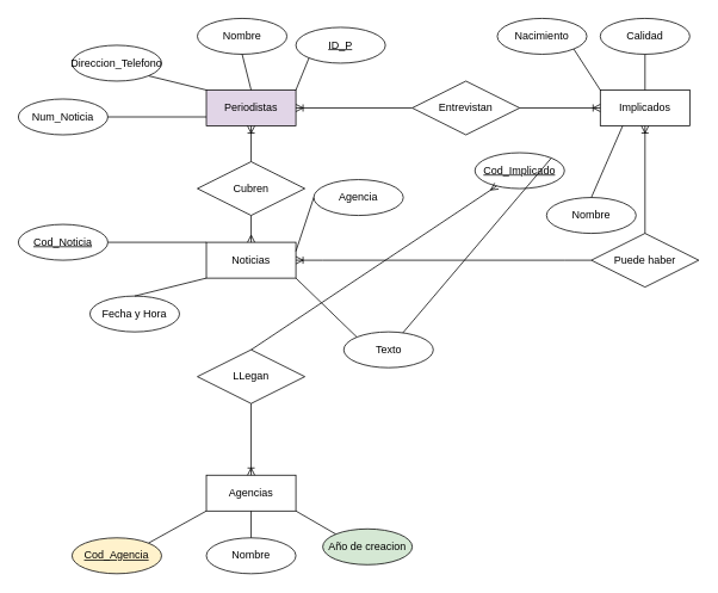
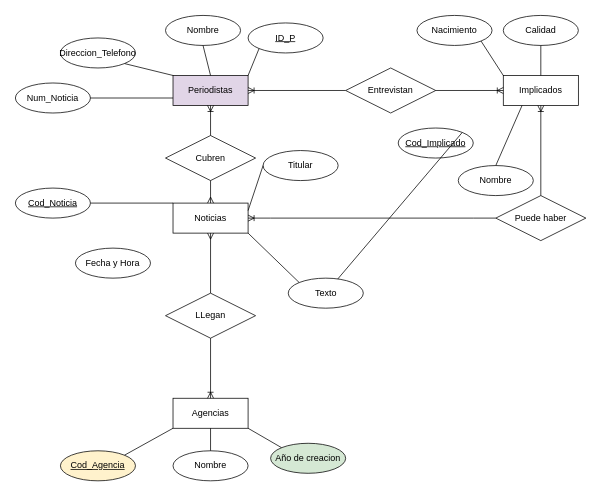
  <mxCell id="0" />
  <mxCell id="1" parent="0" />
  <mxCell id="2" value="Periodistas" style="whiteSpace=wrap;html=1;align=center;fillColor=#e1d5e7;" vertex="1" parent="1"><mxGeometry x="230" y="100" width="100" height="40" as="geometry" /></mxCell>
  <mxCell id="3" value="Nombre" style="ellipse;whiteSpace=wrap;html=1;align=center;" vertex="1" parent="1"><mxGeometry x="220" y="20" width="100" height="40" as="geometry" /></mxCell>
  <mxCell id="4" value="ID_P" style="ellipse;whiteSpace=wrap;html=1;align=center;fontStyle=4;" vertex="1" parent="1"><mxGeometry x="330" y="30" width="100" height="40" as="geometry" /></mxCell>
  <mxCell id="5" value="Direccion_Telefono" style="ellipse;whiteSpace=wrap;html=1;align=center;" vertex="1" parent="1"><mxGeometry x="80" y="50" width="100" height="40" as="geometry" /></mxCell>
  <mxCell id="6" value="Noticias" style="whiteSpace=wrap;html=1;align=center;" vertex="1" parent="1"><mxGeometry x="230" y="270" width="100" height="40" as="geometry" /></mxCell>
  <mxCell id="7" value="Cubren" style="shape=rhombus;perimeter=rhombusPerimeter;whiteSpace=wrap;html=1;align=center;" vertex="1" parent="1"><mxGeometry x="220" y="180" width="120" height="60" as="geometry" /></mxCell>
  <mxCell id="8" value="" style="endArrow=none;html=1;rounded=0;exitX=0;exitY=0;exitDx=0;exitDy=0;entryX=1;entryY=0.5;entryDx=0;entryDy=0;" edge="1" parent="1" source="6" target="16"><mxGeometry relative="1" as="geometry"><mxPoint x="440" y="310" as="sourcePoint" /><mxPoint x="420" y="270" as="targetPoint" /></mxGeometry></mxCell>
  <mxCell id="9" value="" style="endArrow=none;html=1;rounded=0;exitX=1;exitY=1;exitDx=0;exitDy=0;entryX=0;entryY=0;entryDx=0;entryDy=0;" edge="1" parent="1" source="5" target="2"><mxGeometry relative="1" as="geometry"><mxPoint x="140" y="230" as="sourcePoint" /><mxPoint x="300" y="230" as="targetPoint" /></mxGeometry></mxCell>
  <mxCell id="10" value="" style="endArrow=none;html=1;rounded=0;exitX=0.5;exitY=1;exitDx=0;exitDy=0;entryX=0.5;entryY=0;entryDx=0;entryDy=0;" edge="1" parent="1" source="3" target="2"><mxGeometry relative="1" as="geometry"><mxPoint x="140" y="230" as="sourcePoint" /><mxPoint x="300" y="230" as="targetPoint" /></mxGeometry></mxCell>
  <mxCell id="11" value="" style="endArrow=none;html=1;rounded=0;entryX=0;entryY=1;entryDx=0;entryDy=0;exitX=1;exitY=0;exitDx=0;exitDy=0;" edge="1" parent="1" source="2" target="4"><mxGeometry relative="1" as="geometry"><mxPoint x="140" y="230" as="sourcePoint" /><mxPoint x="300" y="230" as="targetPoint" /></mxGeometry></mxCell>
  <mxCell id="12" value="Fecha y Hora" style="ellipse;whiteSpace=wrap;html=1;align=center;" vertex="1" parent="1"><mxGeometry x="100" y="330" width="100" height="40" as="geometry" /></mxCell>
  <mxCell id="13" value="Num_Noticia" style="ellipse;whiteSpace=wrap;html=1;align=center;" vertex="1" parent="1"><mxGeometry x="20" y="110" width="100" height="40" as="geometry" /></mxCell>
  <mxCell id="14" value="" style="endArrow=none;html=1;rounded=0;exitX=1;exitY=0.5;exitDx=0;exitDy=0;entryX=0;entryY=0.75;entryDx=0;entryDy=0;" edge="1" parent="1" source="13" target="2"><mxGeometry relative="1" as="geometry"><mxPoint x="140" y="230" as="sourcePoint" /><mxPoint x="300" y="230" as="targetPoint" /></mxGeometry></mxCell>
- <mxCell id="15" value="" style="endArrow=none;html=1;rounded=0;entryX=0;entryY=1;entryDx=0;entryDy=0;exitX=0.5;exitY=0;exitDx=0;exitDy=0;" edge="1" parent="1" source="12" target="6"><mxGeometry relative="1" as="geometry"><mxPoint x="140" y="230" as="sourcePoint" /><mxPoint x="300" y="230" as="targetPoint" /></mxGeometry></mxCell>
  <mxCell id="16" value="Cod_Noticia" style="ellipse;whiteSpace=wrap;html=1;align=center;fontStyle=4;" vertex="1" parent="1"><mxGeometry x="20" y="250" width="100" height="40" as="geometry" /></mxCell>
- <mxCell id="17" value="Agencia" style="ellipse;whiteSpace=wrap;html=1;align=center;" vertex="1" parent="1"><mxGeometry x="350" y="200" width="100" height="40" as="geometry" /></mxCell>
+ <mxCell id="17" value="Titular" style="ellipse;whiteSpace=wrap;html=1;align=center;" vertex="1" parent="1"><mxGeometry x="350" y="200" width="100" height="40" as="geometry" /></mxCell>
  <mxCell id="18" value="Texto" style="ellipse;whiteSpace=wrap;html=1;align=center;" vertex="1" parent="1"><mxGeometry x="383.5" y="370" width="100" height="40" as="geometry" /></mxCell>
  <mxCell id="19" value="" style="endArrow=none;html=1;rounded=0;entryX=0;entryY=0.5;entryDx=0;entryDy=0;exitX=1;exitY=0.25;exitDx=0;exitDy=0;" edge="1" parent="1" source="6" target="17"><mxGeometry relative="1" as="geometry"><mxPoint x="140" y="230" as="sourcePoint" /><mxPoint x="300" y="230" as="targetPoint" /></mxGeometry></mxCell>
  <mxCell id="20" value="" style="endArrow=none;html=1;rounded=0;exitX=1;exitY=1;exitDx=0;exitDy=0;entryX=0;entryY=0;entryDx=0;entryDy=0;" edge="1" parent="1" source="6" target="18"><mxGeometry relative="1" as="geometry"><mxPoint x="290" y="370" as="sourcePoint" /><mxPoint x="450" y="370" as="targetPoint" /></mxGeometry></mxCell>
  <mxCell id="21" value="Implicados" style="whiteSpace=wrap;html=1;align=center;" vertex="1" parent="1"><mxGeometry x="670" y="100" width="100" height="40" as="geometry" /></mxCell>
  <mxCell id="22" value="Puede haber" style="shape=rhombus;perimeter=rhombusPerimeter;whiteSpace=wrap;html=1;align=center;" vertex="1" parent="1"><mxGeometry x="660" y="260" width="120" height="60" as="geometry" /></mxCell>
  <mxCell id="23" value="" style="fontSize=12;html=1;endArrow=ERoneToMany;rounded=0;entryX=0.5;entryY=1;entryDx=0;entryDy=0;exitX=0.5;exitY=0;exitDx=0;exitDy=0;" edge="1" parent="1" source="7" target="2"><mxGeometry width="100" height="100" relative="1" as="geometry"><mxPoint x="410" y="200" as="sourcePoint" /><mxPoint x="410" y="230" as="targetPoint" /></mxGeometry></mxCell>
  <mxCell id="24" value="" style="fontSize=12;html=1;endArrow=ERmany;rounded=0;entryX=0.5;entryY=0;entryDx=0;entryDy=0;exitX=0.5;exitY=1;exitDx=0;exitDy=0;" edge="1" parent="1" source="7" target="6"><mxGeometry width="100" height="100" relative="1" as="geometry"><mxPoint x="170" y="300" as="sourcePoint" /><mxPoint x="270" y="200" as="targetPoint" /></mxGeometry></mxCell>
  <mxCell id="25" value="" style="edgeStyle=entityRelationEdgeStyle;fontSize=12;html=1;endArrow=ERoneToMany;rounded=0;entryX=1;entryY=0.5;entryDx=0;entryDy=0;exitX=0;exitY=0.5;exitDx=0;exitDy=0;" edge="1" parent="1" source="22" target="6"><mxGeometry width="100" height="100" relative="1" as="geometry"><mxPoint x="270" y="260" as="sourcePoint" /><mxPoint x="370" y="160" as="targetPoint" /></mxGeometry></mxCell>
  <mxCell id="26" value="" style="fontSize=12;html=1;endArrow=ERoneToMany;rounded=0;entryX=0.5;entryY=1;entryDx=0;entryDy=0;exitX=0.5;exitY=0;exitDx=0;exitDy=0;" edge="1" parent="1" source="22" target="21"><mxGeometry width="100" height="100" relative="1" as="geometry"><mxPoint x="760" y="220" as="sourcePoint" /><mxPoint x="510" y="220" as="targetPoint" /></mxGeometry></mxCell>
  <mxCell id="27" value="" style="fontSize=12;html=1;endArrow=ERoneToMany;rounded=0;entryX=1;entryY=0.5;entryDx=0;entryDy=0;exitX=0;exitY=0.5;exitDx=0;exitDy=0;" edge="1" parent="1" source="28" target="2"><mxGeometry width="100" height="100" relative="1" as="geometry"><mxPoint x="433.05" y="200" as="sourcePoint" /><mxPoint x="433.05" y="90" as="targetPoint" /></mxGeometry></mxCell>
  <mxCell id="28" value="Entrevistan" style="shape=rhombus;perimeter=rhombusPerimeter;whiteSpace=wrap;html=1;align=center;" vertex="1" parent="1"><mxGeometry x="460" y="90" width="120" height="60" as="geometry" /></mxCell>
  <mxCell id="29" value="" style="fontSize=12;html=1;endArrow=ERoneToMany;rounded=0;entryX=0;entryY=0.5;entryDx=0;entryDy=0;exitX=1;exitY=0.5;exitDx=0;exitDy=0;" edge="1" parent="1" source="28" target="21"><mxGeometry width="100" height="100" relative="1" as="geometry"><mxPoint x="710" y="240" as="sourcePoint" /><mxPoint x="580" y="240" as="targetPoint" /></mxGeometry></mxCell>
  <mxCell id="30" value="Nacimiento" style="ellipse;whiteSpace=wrap;html=1;align=center;" vertex="1" parent="1"><mxGeometry x="555" y="20" width="100" height="40" as="geometry" /></mxCell>
  <mxCell id="31" value="Calidad" style="ellipse;whiteSpace=wrap;html=1;align=center;" vertex="1" parent="1"><mxGeometry x="670" y="20" width="100" height="40" as="geometry" /></mxCell>
  <mxCell id="32" value="Cod_Implicado" style="ellipse;whiteSpace=wrap;html=1;align=center;fontStyle=4;" vertex="1" parent="1"><mxGeometry x="530" y="170" width="100" height="40" as="geometry" /></mxCell>
  <mxCell id="33" value="Nombre" style="ellipse;whiteSpace=wrap;html=1;align=center;" vertex="1" parent="1"><mxGeometry x="610" y="220" width="100" height="40" as="geometry" /></mxCell>
  <mxCell id="34" value="" style="endArrow=none;html=1;rounded=0;exitX=1;exitY=0;exitDx=0;exitDy=0;" edge="1" parent="1" source="32" target="18"><mxGeometry relative="1" as="geometry"><mxPoint x="330" y="210" as="sourcePoint" /><mxPoint x="490" y="210" as="targetPoint" /></mxGeometry></mxCell>
  <mxCell id="35" value="" style="endArrow=none;html=1;rounded=0;exitX=0.5;exitY=0;exitDx=0;exitDy=0;entryX=0.25;entryY=1;entryDx=0;entryDy=0;" edge="1" parent="1" source="33" target="21"><mxGeometry relative="1" as="geometry"><mxPoint x="660" y="236" as="sourcePoint" /><mxPoint x="715" y="200" as="targetPoint" /></mxGeometry></mxCell>
  <mxCell id="36" value="" style="endArrow=none;html=1;rounded=0;exitX=1;exitY=1;exitDx=0;exitDy=0;entryX=0;entryY=0;entryDx=0;entryDy=0;" edge="1" parent="1" source="30" target="21"><mxGeometry relative="1" as="geometry"><mxPoint x="330" y="210" as="sourcePoint" /><mxPoint x="490" y="210" as="targetPoint" /></mxGeometry></mxCell>
  <mxCell id="37" value="" style="endArrow=none;html=1;rounded=0;exitX=0.5;exitY=1;exitDx=0;exitDy=0;entryX=0.5;entryY=0;entryDx=0;entryDy=0;" edge="1" parent="1" source="31" target="21"><mxGeometry relative="1" as="geometry"><mxPoint x="670" y="90" as="sourcePoint" /><mxPoint x="685" y="136" as="targetPoint" /></mxGeometry></mxCell>
  <mxCell id="38" value="LLegan" style="shape=rhombus;perimeter=rhombusPerimeter;whiteSpace=wrap;html=1;align=center;" vertex="1" parent="1"><mxGeometry x="220" y="390" width="120" height="60" as="geometry" /></mxCell>
  <mxCell id="39" value="Agencias" style="whiteSpace=wrap;html=1;align=center;" vertex="1" parent="1"><mxGeometry x="230" y="530" width="100" height="40" as="geometry" /></mxCell>
  <mxCell id="40" value="Cod_Agencia" style="ellipse;whiteSpace=wrap;html=1;align=center;fontStyle=4;fillColor=#fff2cc;" vertex="1" parent="1"><mxGeometry x="80" y="600" width="100" height="40" as="geometry" /></mxCell>
  <mxCell id="41" value="" style="endArrow=none;html=1;rounded=0;exitX=1;exitY=0;exitDx=0;exitDy=0;entryX=0;entryY=1;entryDx=0;entryDy=0;" edge="1" parent="1" source="40" target="39"><mxGeometry relative="1" as="geometry"><mxPoint x="330" y="430" as="sourcePoint" /><mxPoint x="490" y="430" as="targetPoint" /></mxGeometry></mxCell>
  <mxCell id="42" value="Nombre" style="ellipse;whiteSpace=wrap;html=1;align=center;" vertex="1" parent="1"><mxGeometry x="230" y="600" width="100" height="40" as="geometry" /></mxCell>
  <mxCell id="43" value="Año de creacion" style="ellipse;whiteSpace=wrap;html=1;align=center;fillColor=#d5e8d4;" vertex="1" parent="1"><mxGeometry x="360" y="590" width="100" height="40" as="geometry" /></mxCell>
  <mxCell id="44" value="" style="endArrow=none;html=1;rounded=0;exitX=0.5;exitY=0;exitDx=0;exitDy=0;entryX=0.5;entryY=1;entryDx=0;entryDy=0;" edge="1" parent="1" source="42" target="39"><mxGeometry relative="1" as="geometry"><mxPoint x="400" y="570" as="sourcePoint" /><mxPoint x="560" y="570" as="targetPoint" /></mxGeometry></mxCell>
  <mxCell id="45" value="" style="endArrow=none;html=1;rounded=0;exitX=1;exitY=1;exitDx=0;exitDy=0;entryX=0;entryY=0;entryDx=0;entryDy=0;" edge="1" parent="1" source="39" target="43"><mxGeometry relative="1" as="geometry"><mxPoint x="460" y="560" as="sourcePoint" /><mxPoint x="620" y="560" as="targetPoint" /></mxGeometry></mxCell>
- <mxCell id="46" value="" style="fontSize=12;html=1;endArrow=ERmany;rounded=0;exitX=0.5;exitY=0;exitDx=0;exitDy=0;" edge="1" parent="1" source="38" target="32"><mxGeometry width="100" height="100" relative="1" as="geometry"><mxPoint x="360" y="480" as="sourcePoint" /><mxPoint x="460" y="380" as="targetPoint" /></mxGeometry></mxCell>
+ <mxCell id="46" value="" style="fontSize=12;html=1;endArrow=ERmany;rounded=0;entryX=0.5;entryY=1;entryDx=0;entryDy=0;exitX=0.5;exitY=0;exitDx=0;exitDy=0;" edge="1" parent="1" source="38" target="6"><mxGeometry width="100" height="100" relative="1" as="geometry"><mxPoint x="360" y="480" as="sourcePoint" /><mxPoint x="460" y="380" as="targetPoint" /></mxGeometry></mxCell>
  <mxCell id="47" value="" style="fontSize=12;html=1;endArrow=ERoneToMany;rounded=0;exitX=0.5;exitY=1;exitDx=0;exitDy=0;entryX=0.5;entryY=0;entryDx=0;entryDy=0;" edge="1" parent="1" source="38" target="39"><mxGeometry width="100" height="100" relative="1" as="geometry"><mxPoint x="360" y="480" as="sourcePoint" /><mxPoint x="460" y="380" as="targetPoint" /></mxGeometry></mxCell>
